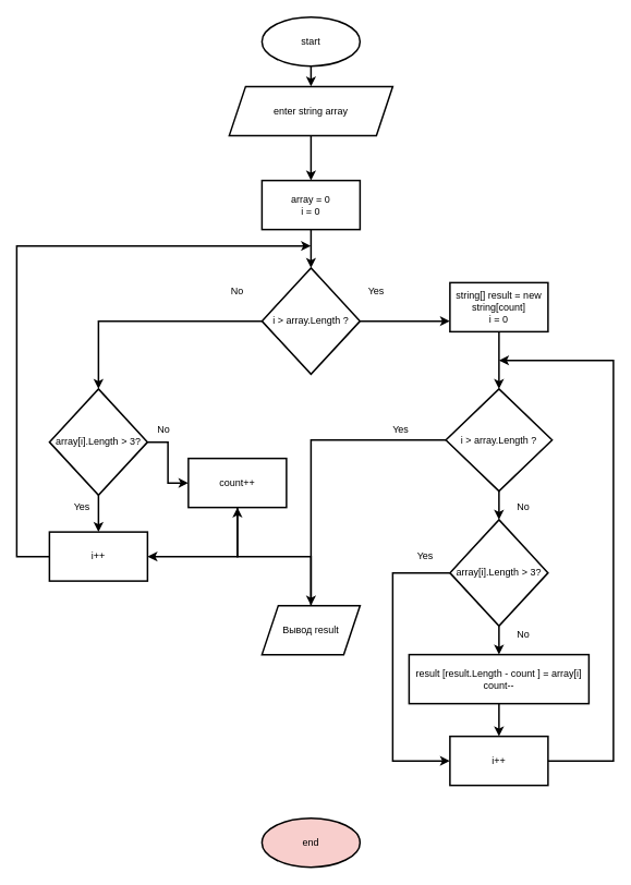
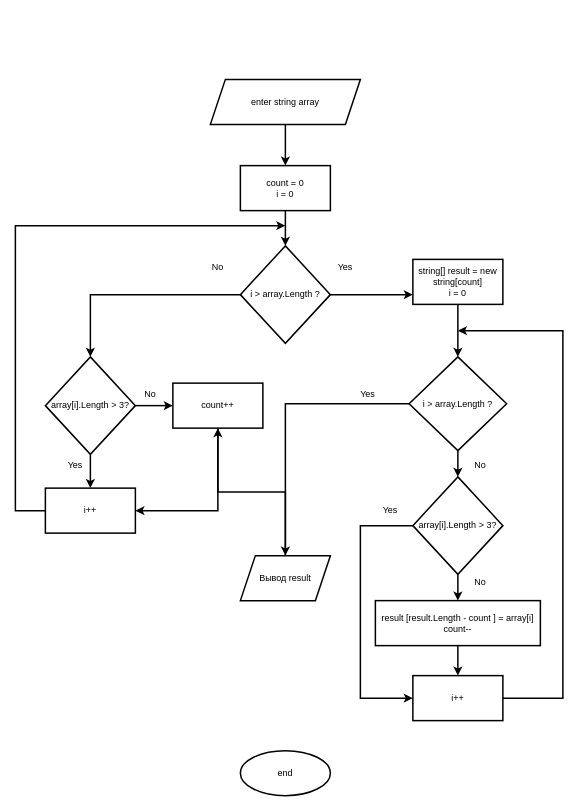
  <mxCell id="0" />
  <mxCell id="1" parent="0" />
- <mxCell id="2" style="edgeStyle=orthogonalEdgeStyle;rounded=0;orthogonalLoop=1;jettySize=auto;html=1;strokeWidth=2;" parent="1" source="3" target="5" edge="1"><mxGeometry relative="1" as="geometry" /></mxCell>
- <mxCell id="3" value="start" style="ellipse;whiteSpace=wrap;html=1;strokeWidth=2;" parent="1" vertex="1"><mxGeometry x="320" y="20" width="120" height="60" as="geometry" /></mxCell>
  <mxCell id="4" value="" style="edgeStyle=orthogonalEdgeStyle;rounded=0;orthogonalLoop=1;jettySize=auto;html=1;strokeWidth=2;" parent="1" source="5" target="10" edge="1"><mxGeometry relative="1" as="geometry" /></mxCell>
  <mxCell id="5" value="enter string array" style="shape=parallelogram;perimeter=parallelogramPerimeter;whiteSpace=wrap;html=1;fixedSize=1;strokeWidth=2;" parent="1" vertex="1"><mxGeometry x="280" y="105" width="200" height="60" as="geometry" /></mxCell>
  <mxCell id="6" value="" style="edgeStyle=orthogonalEdgeStyle;rounded=0;orthogonalLoop=1;jettySize=auto;html=1;strokeWidth=2;" parent="1" source="8" target="22" edge="1"><mxGeometry relative="1" as="geometry"><Array as="points"><mxPoint x="530" y="392" /><mxPoint x="530" y="392" /></Array></mxGeometry></mxCell>
  <mxCell id="7" style="edgeStyle=orthogonalEdgeStyle;rounded=0;orthogonalLoop=1;jettySize=auto;html=1;exitX=0;exitY=0.5;exitDx=0;exitDy=0;entryX=0.5;entryY=0;entryDx=0;entryDy=0;strokeWidth=2;" parent="1" source="8" target="14" edge="1"><mxGeometry relative="1" as="geometry" /></mxCell>
  <mxCell id="8" value="i &amp;gt; array.Length ?" style="rhombus;whiteSpace=wrap;html=1;strokeWidth=2;" parent="1" vertex="1"><mxGeometry x="320" y="327" width="120" height="130" as="geometry" /></mxCell>
  <mxCell id="9" value="" style="edgeStyle=orthogonalEdgeStyle;rounded=0;orthogonalLoop=1;jettySize=auto;html=1;strokeWidth=2;" parent="1" source="10" target="8" edge="1"><mxGeometry relative="1" as="geometry" /></mxCell>
- <mxCell id="10" value="array = 0&lt;br&gt;i = 0" style="rounded=0;whiteSpace=wrap;html=1;strokeWidth=2;" parent="1" vertex="1"><mxGeometry x="320" y="220" width="120" height="60" as="geometry" /></mxCell>
+ <mxCell id="10" value="count = 0&lt;br&gt;i = 0" style="rounded=0;whiteSpace=wrap;html=1;strokeWidth=2;" parent="1" vertex="1"><mxGeometry x="320" y="220" width="120" height="60" as="geometry" /></mxCell>
  <mxCell id="11" value="No" style="text;html=1;strokeColor=none;fillColor=none;align=center;verticalAlign=middle;whiteSpace=wrap;rounded=0;strokeWidth=2;" parent="1" vertex="1"><mxGeometry x="260" y="340" width="60" height="30" as="geometry" /></mxCell>
  <mxCell id="12" style="edgeStyle=orthogonalEdgeStyle;rounded=0;orthogonalLoop=1;jettySize=auto;html=1;entryX=0;entryY=0.5;entryDx=0;entryDy=0;strokeWidth=2;" parent="1" source="14" target="16" edge="1"><mxGeometry relative="1" as="geometry" /></mxCell>
  <mxCell id="13" style="edgeStyle=orthogonalEdgeStyle;rounded=0;orthogonalLoop=1;jettySize=auto;html=1;exitX=0.5;exitY=1;exitDx=0;exitDy=0;strokeWidth=2;" parent="1" source="14" target="27" edge="1"><mxGeometry relative="1" as="geometry" /></mxCell>
  <mxCell id="14" value="array[i].Length &amp;gt; 3?" style="rhombus;whiteSpace=wrap;html=1;strokeWidth=2;" parent="1" vertex="1"><mxGeometry x="60" y="475" width="120" height="130" as="geometry" /></mxCell>
  <mxCell id="15" style="edgeStyle=orthogonalEdgeStyle;rounded=0;orthogonalLoop=1;jettySize=auto;html=1;exitX=0.5;exitY=1;exitDx=0;exitDy=0;entryX=1;entryY=0.5;entryDx=0;entryDy=0;strokeWidth=2;" parent="1" source="16" target="27" edge="1"><mxGeometry relative="1" as="geometry" /></mxCell>
- <mxCell id="16" value="count++" style="whiteSpace=wrap;html=1;strokeWidth=2;" parent="1" vertex="1"><mxGeometry x="230" y="560" width="120" height="60" as="geometry" /></mxCell>
+ <mxCell id="16" value="count++" style="whiteSpace=wrap;html=1;strokeWidth=2;" parent="1" vertex="1"><mxGeometry x="230" y="510" width="120" height="60" as="geometry" /></mxCell>
  <mxCell id="17" value="No" style="text;html=1;strokeColor=none;fillColor=none;align=center;verticalAlign=middle;whiteSpace=wrap;rounded=0;strokeWidth=2;" parent="1" vertex="1"><mxGeometry x="170" y="510" width="60" height="30" as="geometry" /></mxCell>
  <mxCell id="18" value="" style="edgeStyle=orthogonalEdgeStyle;rounded=0;orthogonalLoop=1;jettySize=auto;html=1;strokeWidth=2;" parent="1" source="19" target="16" edge="1"><mxGeometry relative="1" as="geometry" /></mxCell>
  <mxCell id="19" value="Вывод result" style="shape=parallelogram;perimeter=parallelogramPerimeter;whiteSpace=wrap;html=1;fixedSize=1;strokeWidth=2;" parent="1" vertex="1"><mxGeometry x="320" y="740" width="120" height="60" as="geometry" /></mxCell>
- <mxCell id="20" value="end" style="ellipse;whiteSpace=wrap;html=1;strokeWidth=2;fillColor=#f8cecc;" parent="1" vertex="1"><mxGeometry x="320" y="1000" width="120" height="60" as="geometry" /></mxCell>
+ <mxCell id="20" value="end" style="ellipse;whiteSpace=wrap;html=1;strokeWidth=2;" parent="1" vertex="1"><mxGeometry x="320" y="1000" width="120" height="60" as="geometry" /></mxCell>
  <mxCell id="21" value="" style="edgeStyle=orthogonalEdgeStyle;rounded=0;orthogonalLoop=1;jettySize=auto;html=1;strokeWidth=2;" parent="1" source="22" target="25" edge="1"><mxGeometry relative="1" as="geometry" /></mxCell>
  <mxCell id="22" value="string[] result = new string[count]&lt;br&gt;i = 0" style="whiteSpace=wrap;html=1;strokeWidth=2;" parent="1" vertex="1"><mxGeometry x="550" y="345" width="120" height="60" as="geometry" /></mxCell>
  <mxCell id="23" style="edgeStyle=orthogonalEdgeStyle;rounded=0;orthogonalLoop=1;jettySize=auto;html=1;strokeWidth=2;" parent="1" source="25" target="19" edge="1"><mxGeometry relative="1" as="geometry" /></mxCell>
  <mxCell id="24" style="edgeStyle=orthogonalEdgeStyle;rounded=0;orthogonalLoop=1;jettySize=auto;html=1;exitX=0.5;exitY=1;exitDx=0;exitDy=0;strokeWidth=2;" parent="1" source="25" target="33" edge="1"><mxGeometry relative="1" as="geometry" /></mxCell>
  <mxCell id="25" value="&lt;span&gt;i &amp;gt; array.Length ?&lt;/span&gt;" style="rhombus;whiteSpace=wrap;html=1;strokeWidth=2;" parent="1" vertex="1"><mxGeometry x="545" y="475" width="130" height="125" as="geometry" /></mxCell>
  <mxCell id="26" style="edgeStyle=orthogonalEdgeStyle;rounded=0;orthogonalLoop=1;jettySize=auto;html=1;strokeWidth=2;" parent="1" source="27" edge="1"><mxGeometry relative="1" as="geometry"><Array as="points"><mxPoint x="20" y="680" /><mxPoint x="20" y="300" /><mxPoint x="320" y="300" /></Array><mxPoint x="380" y="300" as="targetPoint" /></mxGeometry></mxCell>
  <mxCell id="27" value="i++" style="whiteSpace=wrap;html=1;strokeWidth=2;" parent="1" vertex="1"><mxGeometry x="60" y="650" width="120" height="60" as="geometry" /></mxCell>
  <mxCell id="28" value="Yes" style="text;html=1;strokeColor=none;fillColor=none;align=center;verticalAlign=middle;whiteSpace=wrap;rounded=0;strokeWidth=2;" parent="1" vertex="1"><mxGeometry x="70" y="605" width="60" height="30" as="geometry" /></mxCell>
  <mxCell id="29" value="Yes" style="text;html=1;strokeColor=none;fillColor=none;align=center;verticalAlign=middle;whiteSpace=wrap;rounded=0;strokeWidth=2;" parent="1" vertex="1"><mxGeometry x="430" y="340" width="60" height="30" as="geometry" /></mxCell>
  <mxCell id="30" value="Yes" style="text;html=1;strokeColor=none;fillColor=none;align=center;verticalAlign=middle;whiteSpace=wrap;rounded=0;strokeWidth=2;" parent="1" vertex="1"><mxGeometry x="460" y="510" width="60" height="30" as="geometry" /></mxCell>
  <mxCell id="31" style="edgeStyle=orthogonalEdgeStyle;rounded=0;orthogonalLoop=1;jettySize=auto;html=1;entryX=0.5;entryY=0;entryDx=0;entryDy=0;strokeWidth=2;" parent="1" source="33" target="35" edge="1"><mxGeometry relative="1" as="geometry" /></mxCell>
  <mxCell id="32" style="edgeStyle=orthogonalEdgeStyle;rounded=0;orthogonalLoop=1;jettySize=auto;html=1;entryX=0;entryY=0.5;entryDx=0;entryDy=0;strokeWidth=2;" parent="1" source="33" target="38" edge="1"><mxGeometry relative="1" as="geometry"><mxPoint x="474" y="922" as="targetPoint" /><Array as="points"><mxPoint x="480" y="700" /><mxPoint x="480" y="930" /></Array></mxGeometry></mxCell>
  <mxCell id="33" value="array[i].Length &amp;gt; 3?" style="rhombus;whiteSpace=wrap;html=1;strokeWidth=2;" parent="1" vertex="1"><mxGeometry x="550" y="635" width="120" height="130" as="geometry" /></mxCell>
  <mxCell id="34" style="edgeStyle=orthogonalEdgeStyle;rounded=0;orthogonalLoop=1;jettySize=auto;html=1;exitX=0.5;exitY=1;exitDx=0;exitDy=0;entryX=0.5;entryY=0;entryDx=0;entryDy=0;strokeWidth=2;" parent="1" source="35" target="38" edge="1"><mxGeometry relative="1" as="geometry" /></mxCell>
  <mxCell id="35" value="result [result.Length - count ] = array[i]&lt;br&gt;count--" style="whiteSpace=wrap;html=1;strokeWidth=2;" parent="1" vertex="1"><mxGeometry x="500" y="800" width="220" height="60" as="geometry" /></mxCell>
  <mxCell id="36" value="No" style="text;html=1;strokeColor=none;fillColor=none;align=center;verticalAlign=middle;whiteSpace=wrap;rounded=0;strokeWidth=2;" parent="1" vertex="1"><mxGeometry x="610" y="605" width="60" height="30" as="geometry" /></mxCell>
  <mxCell id="37" style="edgeStyle=orthogonalEdgeStyle;rounded=0;orthogonalLoop=1;jettySize=auto;html=1;exitX=1;exitY=0.5;exitDx=0;exitDy=0;strokeWidth=2;" parent="1" source="38" edge="1"><mxGeometry relative="1" as="geometry"><Array as="points"><mxPoint x="750" y="930" /><mxPoint x="750" y="440" /><mxPoint x="660" y="440" /></Array><mxPoint x="610" y="440" as="targetPoint" /></mxGeometry></mxCell>
  <mxCell id="38" value="i++" style="whiteSpace=wrap;html=1;strokeWidth=2;" parent="1" vertex="1"><mxGeometry x="550" y="900" width="120" height="60" as="geometry" /></mxCell>
  <mxCell id="39" value="No" style="text;html=1;strokeColor=none;fillColor=none;align=center;verticalAlign=middle;whiteSpace=wrap;rounded=0;strokeWidth=2;" parent="1" vertex="1"><mxGeometry x="610" y="760" width="60" height="30" as="geometry" /></mxCell>
  <mxCell id="40" value="Yes" style="text;html=1;strokeColor=none;fillColor=none;align=center;verticalAlign=middle;whiteSpace=wrap;rounded=0;strokeWidth=2;" parent="1" vertex="1"><mxGeometry x="490" y="665" width="60" height="30" as="geometry" /></mxCell>
